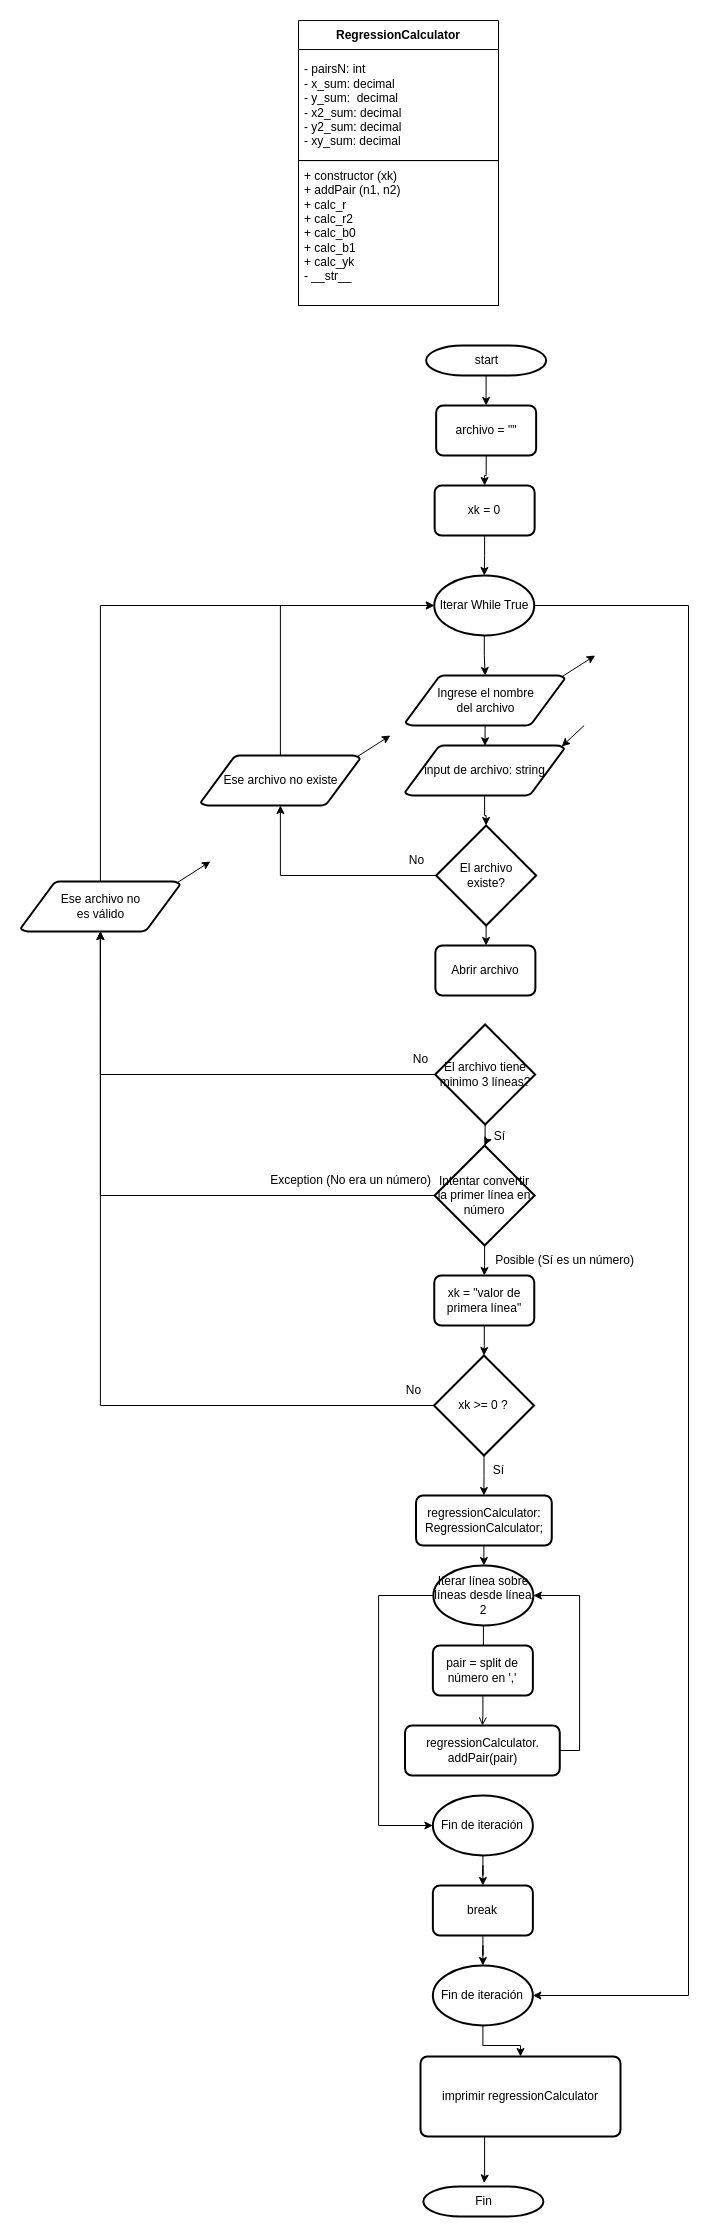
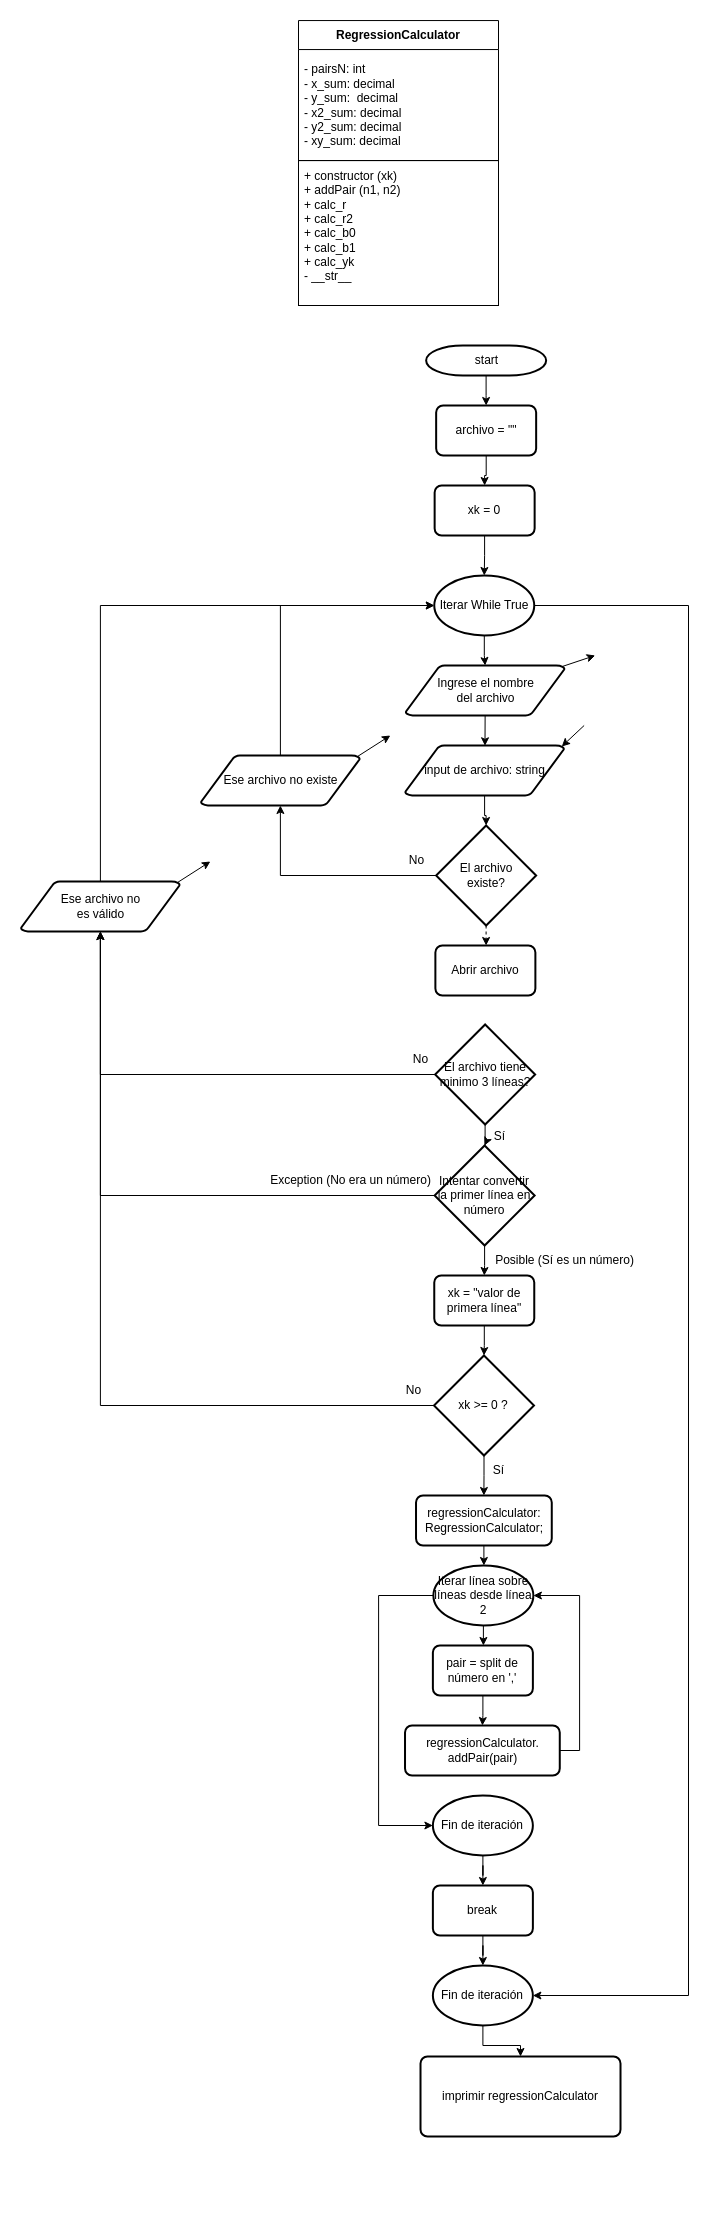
  <mxCell id="0" />
  <mxCell id="1" parent="0" />
  <mxCell id="2" style="edgeStyle=orthogonalEdgeStyle;rounded=0;orthogonalLoop=1;jettySize=auto;html=1;entryX=0.5;entryY=0;entryDx=0;entryDy=0;" edge="1" parent="1" source="3" target="50"><mxGeometry relative="1" as="geometry" /></mxCell>
  <mxCell id="3" value="start" style="shape=mxgraph.flowchart.terminator;strokeWidth=2;gradientColor=none;gradientDirection=north;fontStyle=0;html=1;" parent="1" vertex="1"><mxGeometry x="425.64" y="345" width="120" height="30" as="geometry" /></mxCell>
  <mxCell id="4" style="rounded=0;orthogonalLoop=1;jettySize=auto;html=1;exitX=0.985;exitY=0.02;exitDx=0;exitDy=0;exitPerimeter=0;" parent="1" source="5" edge="1"><mxGeometry relative="1" as="geometry"><mxPoint x="594.64" y="655" as="targetPoint" /></mxGeometry></mxCell>
- <mxCell id="5" value="Ingrese el nombre&lt;br&gt;del archivo" style="shape=mxgraph.flowchart.data;strokeWidth=2;gradientColor=none;gradientDirection=north;fontStyle=0;html=1;" parent="1" vertex="1"><mxGeometry x="405.14" y="675" width="159" height="50" as="geometry" /></mxCell>
+ <mxCell id="5" value="Ingrese el nombre&lt;br&gt;del archivo" style="shape=mxgraph.flowchart.data;strokeWidth=2;gradientColor=none;gradientDirection=north;fontStyle=0;html=1;" parent="1" vertex="1"><mxGeometry x="405.14" y="665" width="159" height="50" as="geometry" /></mxCell>
  <mxCell id="6" style="edgeStyle=orthogonalEdgeStyle;rounded=0;orthogonalLoop=1;jettySize=auto;html=1;exitX=0.5;exitY=1;exitDx=0;exitDy=0;exitPerimeter=0;entryX=0.595;entryY=0.006;entryDx=0;entryDy=0;entryPerimeter=0;" parent="1" source="5" edge="1"><mxGeometry relative="1" as="geometry"><mxPoint x="484.495" y="745.3" as="targetPoint" /></mxGeometry></mxCell>
  <mxCell id="7" style="edgeStyle=orthogonalEdgeStyle;rounded=0;orthogonalLoop=1;jettySize=auto;html=1;exitX=0;exitY=0.5;exitDx=0;exitDy=0;exitPerimeter=0;entryX=0.5;entryY=1;entryDx=0;entryDy=0;entryPerimeter=0;" parent="1" source="9" target="12" edge="1"><mxGeometry relative="1" as="geometry"><Array as="points"><mxPoint x="279.64" y="875" /></Array></mxGeometry></mxCell>
- <mxCell id="8" style="edgeStyle=orthogonalEdgeStyle;rounded=0;orthogonalLoop=1;jettySize=auto;html=1;entryX=0.5;entryY=0;entryDx=0;entryDy=0;" edge="1" parent="1" source="9" target="33"><mxGeometry relative="1" as="geometry" /></mxCell>
+ <mxCell id="8" style="edgeStyle=orthogonalEdgeStyle;rounded=0;orthogonalLoop=1;jettySize=auto;html=1;entryX=0.5;entryY=0;entryDx=0;entryDy=0;dashed=1;" edge="1" parent="1" source="9" target="33"><mxGeometry relative="1" as="geometry" /></mxCell>
  <mxCell id="9" value="El archivo&lt;br&gt;existe?" style="strokeWidth=2;html=1;shape=mxgraph.flowchart.decision;whiteSpace=wrap;" parent="1" vertex="1"><mxGeometry x="435.64" y="825" width="100" height="100" as="geometry" /></mxCell>
  <mxCell id="10" value="No" style="text;html=1;align=center;verticalAlign=middle;resizable=0;points=[];autosize=1;strokeColor=none;fillColor=none;" parent="1" vertex="1"><mxGeometry x="395.64" y="845" width="40" height="30" as="geometry" /></mxCell>
  <mxCell id="11" style="rounded=0;orthogonalLoop=1;jettySize=auto;html=1;exitX=0.985;exitY=0.02;exitDx=0;exitDy=0;exitPerimeter=0;" parent="1" source="12" edge="1"><mxGeometry relative="1" as="geometry"><mxPoint x="389.89" y="735" as="targetPoint" /></mxGeometry></mxCell>
  <mxCell id="12" value="Ese archivo no existe" style="shape=mxgraph.flowchart.data;strokeWidth=2;gradientColor=none;gradientDirection=north;fontStyle=0;html=1;" parent="1" vertex="1"><mxGeometry x="200.39" y="755" width="159" height="50" as="geometry" /></mxCell>
  <mxCell id="13" style="edgeStyle=orthogonalEdgeStyle;rounded=0;orthogonalLoop=1;jettySize=auto;html=1;entryX=0;entryY=0.5;entryDx=0;entryDy=0;entryPerimeter=0;" parent="1" source="12" target="57" edge="1"><mxGeometry relative="1" as="geometry"><Array as="points"><mxPoint x="280" y="605" /></Array></mxGeometry></mxCell>
- <mxCell id="14" style="edgeStyle=orthogonalEdgeStyle;rounded=0;orthogonalLoop=1;jettySize=auto;html=1;entryX=0.5;entryY=0;entryDx=0;entryDy=0;endArrow=none;" edge="1" parent="1" source="15" target="36"><mxGeometry relative="1" as="geometry" /></mxCell>
+ <mxCell id="14" style="edgeStyle=orthogonalEdgeStyle;rounded=0;orthogonalLoop=1;jettySize=auto;html=1;entryX=0.5;entryY=0;entryDx=0;entryDy=0;" edge="1" parent="1" source="15" target="36"><mxGeometry relative="1" as="geometry" /></mxCell>
  <mxCell id="15" value="Iterar línea sobre líneas desde línea 2" style="strokeWidth=2;html=1;shape=mxgraph.flowchart.start_1;whiteSpace=wrap;" parent="1" vertex="1"><mxGeometry x="432.88" y="1565" width="100" height="60" as="geometry" /></mxCell>
- <mxCell id="16" value="Fin" style="shape=mxgraph.flowchart.terminator;strokeWidth=2;gradientColor=none;gradientDirection=north;fontStyle=0;html=1;" parent="1" vertex="1"><mxGeometry x="422.87" y="2186" width="120" height="30" as="geometry" /></mxCell>
  <mxCell id="17" style="edgeStyle=orthogonalEdgeStyle;rounded=0;orthogonalLoop=1;jettySize=auto;html=1;entryX=0.5;entryY=0;entryDx=0;entryDy=0;" edge="1" parent="1" source="63" target="27"><mxGeometry relative="1" as="geometry"><mxPoint x="483.39" y="1972" as="targetPoint" /></mxGeometry></mxCell>
  <mxCell id="18" value="Fin de iteración" style="strokeWidth=2;html=1;shape=mxgraph.flowchart.start_1;whiteSpace=wrap;" parent="1" vertex="1"><mxGeometry x="432.38" y="1795" width="100" height="60" as="geometry" /></mxCell>
  <mxCell id="19" value="" style="group" parent="1" vertex="1" connectable="0"><mxGeometry x="298" y="25" width="200" height="360" as="geometry" /></mxCell>
  <mxCell id="20" value="+ constructor (xk)&lt;br&gt;+ addPair (n1, n2)&lt;br&gt;+ calc_r&lt;br&gt;+ calc_r2&lt;br&gt;&lt;div&gt;+ calc_b0&lt;/div&gt;&lt;div&gt;+ calc_b1&lt;/div&gt;&lt;div&gt;+ calc_yk&lt;/div&gt;&lt;div&gt;- __str__&lt;/div&gt;&lt;div&gt;&lt;br&gt;&lt;/div&gt;" style="text;html=1;strokeColor=default;fillColor=none;align=left;verticalAlign=middle;spacingLeft=4;spacingRight=4;overflow=hidden;rotatable=0;points=[[0,0.5],[1,0.5]];portConstraint=eastwest;whiteSpace=wrap;" parent="19" vertex="1"><mxGeometry y="135.06" width="200" height="144.94" as="geometry" /></mxCell>
  <mxCell id="21" value="RegressionCalculator" style="swimlane;fontStyle=1;align=center;verticalAlign=middle;childLayout=stackLayout;horizontal=1;startSize=29;horizontalStack=0;resizeParent=1;resizeParentMax=0;resizeLast=0;collapsible=0;marginBottom=0;html=1;whiteSpace=wrap;" parent="19" vertex="1"><mxGeometry y="-4.94" width="200" height="140" as="geometry" /></mxCell>
  <mxCell id="22" value="- pairsN: int&lt;br&gt;- x_sum: decimal&lt;br&gt;- y_sum:&amp;nbsp; decimal&lt;br&gt;- x2_sum: decimal&lt;br&gt;- y2_sum: decimal&lt;br&gt;- xy_sum: decimal" style="text;html=1;strokeColor=none;fillColor=none;align=left;verticalAlign=middle;spacingLeft=4;spacingRight=4;overflow=hidden;rotatable=0;points=[[0,0.5],[1,0.5]];portConstraint=eastwest;whiteSpace=wrap;" parent="21" vertex="1"><mxGeometry y="29" width="200" height="111" as="geometry" /></mxCell>
  <mxCell id="23" style="rounded=0;orthogonalLoop=1;jettySize=auto;html=1;exitX=0.985;exitY=0.02;exitDx=0;exitDy=0;exitPerimeter=0;endArrow=none;endFill=0;startArrow=classic;startFill=1;" parent="1" source="24" edge="1"><mxGeometry relative="1" as="geometry"><mxPoint x="583.64" y="725" as="targetPoint" /></mxGeometry></mxCell>
  <mxCell id="24" value="input de archivo: string" style="shape=mxgraph.flowchart.data;strokeWidth=2;gradientColor=none;gradientDirection=north;fontStyle=0;html=1;" parent="1" vertex="1"><mxGeometry x="404.64" y="745" width="159" height="50" as="geometry" /></mxCell>
  <mxCell id="25" style="edgeStyle=orthogonalEdgeStyle;rounded=0;orthogonalLoop=1;jettySize=auto;html=1;entryX=0.5;entryY=0;entryDx=0;entryDy=0;entryPerimeter=0;" parent="1" source="24" target="9" edge="1"><mxGeometry relative="1" as="geometry"><mxPoint x="484.9" y="825" as="targetPoint" /></mxGeometry></mxCell>
  <mxCell id="26" value="regressionCalculator: RegressionCalculator;" style="rounded=1;whiteSpace=wrap;html=1;absoluteArcSize=1;arcSize=14;strokeWidth=2;" parent="1" vertex="1"><mxGeometry x="415.52" y="1495" width="135.75" height="50" as="geometry" /></mxCell>
  <mxCell id="27" value="imprimir regressionCalculator" style="rounded=1;whiteSpace=wrap;html=1;absoluteArcSize=1;arcSize=14;strokeWidth=2;" parent="1" vertex="1"><mxGeometry x="420.01" y="2056" width="200" height="80" as="geometry" /></mxCell>
- <mxCell id="28" style="edgeStyle=orthogonalEdgeStyle;rounded=0;orthogonalLoop=1;jettySize=auto;html=1;entryX=0.506;entryY=-0.117;entryDx=0;entryDy=0;entryPerimeter=0;" parent="1" source="27" target="16" edge="1"><mxGeometry relative="1" as="geometry"><Array as="points"><mxPoint x="484.11" y="2176" /><mxPoint x="484.11" y="2176" /></Array></mxGeometry></mxCell>
  <mxCell id="29" value="xk &amp;gt;= 0 ?" style="strokeWidth=2;html=1;shape=mxgraph.flowchart.decision;whiteSpace=wrap;" vertex="1" parent="1"><mxGeometry x="433.49" y="1355" width="100" height="100" as="geometry" /></mxCell>
  <mxCell id="30" value="No" style="text;html=1;align=center;verticalAlign=middle;resizable=0;points=[];autosize=1;strokeColor=none;fillColor=none;" vertex="1" parent="1"><mxGeometry x="393.49" y="1375" width="40" height="30" as="geometry" /></mxCell>
  <mxCell id="31" value="Sí" style="text;html=1;align=center;verticalAlign=middle;resizable=0;points=[];autosize=1;strokeColor=none;fillColor=none;" vertex="1" parent="1"><mxGeometry x="483" y="1455" width="30" height="30" as="geometry" /></mxCell>
  <mxCell id="32" style="edgeStyle=orthogonalEdgeStyle;rounded=0;orthogonalLoop=1;jettySize=auto;html=1;entryX=0.5;entryY=1;entryDx=0;entryDy=0;entryPerimeter=0;" edge="1" parent="1" source="29" target="45"><mxGeometry relative="1" as="geometry"><mxPoint x="-342.5" y="931" as="targetPoint" /></mxGeometry></mxCell>
  <mxCell id="33" value="Abrir archivo" style="rounded=1;whiteSpace=wrap;html=1;absoluteArcSize=1;arcSize=14;strokeWidth=2;" vertex="1" parent="1"><mxGeometry x="434.88" y="945" width="100" height="50" as="geometry" /></mxCell>
  <mxCell id="34" style="edgeStyle=orthogonalEdgeStyle;rounded=0;orthogonalLoop=1;jettySize=auto;html=1;entryX=0.5;entryY=0;entryDx=0;entryDy=0;" edge="1" parent="1" source="29" target="26"><mxGeometry relative="1" as="geometry"><mxPoint x="483.24" y="1485" as="targetPoint" /></mxGeometry></mxCell>
- <mxCell id="35" style="edgeStyle=orthogonalEdgeStyle;rounded=0;orthogonalLoop=1;jettySize=auto;html=1;entryX=0.5;entryY=0;entryDx=0;entryDy=0;endArrow=open;" edge="1" parent="1" source="36" target="37"><mxGeometry relative="1" as="geometry"><mxPoint x="481.89" y="1715" as="targetPoint" /></mxGeometry></mxCell>
+ <mxCell id="35" style="edgeStyle=orthogonalEdgeStyle;rounded=0;orthogonalLoop=1;jettySize=auto;html=1;entryX=0.5;entryY=0;entryDx=0;entryDy=0;" edge="1" parent="1" source="36" target="37"><mxGeometry relative="1" as="geometry"><mxPoint x="481.89" y="1715" as="targetPoint" /></mxGeometry></mxCell>
  <mxCell id="36" value="pair = split de número en ','" style="rounded=1;whiteSpace=wrap;html=1;absoluteArcSize=1;arcSize=14;strokeWidth=2;" vertex="1" parent="1"><mxGeometry x="432.38" y="1645" width="100" height="50" as="geometry" /></mxCell>
  <mxCell id="37" value="regressionCalculator.&lt;br&gt;addPair(pair)" style="rounded=1;whiteSpace=wrap;html=1;absoluteArcSize=1;arcSize=14;strokeWidth=2;" vertex="1" parent="1"><mxGeometry x="404.52" y="1725" width="154.75" height="50" as="geometry" /></mxCell>
  <mxCell id="38" style="edgeStyle=orthogonalEdgeStyle;rounded=0;orthogonalLoop=1;jettySize=auto;html=1;entryX=1;entryY=0.5;entryDx=0;entryDy=0;entryPerimeter=0;" edge="1" parent="1" source="37" target="15"><mxGeometry relative="1" as="geometry"><Array as="points"><mxPoint x="579.14" y="1750" /><mxPoint x="579.14" y="1595" /></Array></mxGeometry></mxCell>
  <mxCell id="39" style="edgeStyle=orthogonalEdgeStyle;rounded=0;orthogonalLoop=1;jettySize=auto;html=1;entryX=0;entryY=0.5;entryDx=0;entryDy=0;entryPerimeter=0;" edge="1" parent="1" source="15" target="18"><mxGeometry relative="1" as="geometry"><Array as="points"><mxPoint x="378.14" y="1595" /><mxPoint x="378.14" y="1825" /></Array></mxGeometry></mxCell>
  <mxCell id="40" value="El archivo tiene minimo 3 líneas?" style="strokeWidth=2;html=1;shape=mxgraph.flowchart.decision;whiteSpace=wrap;" vertex="1" parent="1"><mxGeometry x="434.64" y="1024" width="100" height="100" as="geometry" /></mxCell>
  <mxCell id="41" style="edgeStyle=orthogonalEdgeStyle;rounded=0;orthogonalLoop=1;jettySize=auto;html=1;entryX=0.5;entryY=0;entryDx=0;entryDy=0;entryPerimeter=0;" edge="1" parent="1" source="40" target="52"><mxGeometry relative="1" as="geometry"><mxPoint x="484.88" y="1151" as="targetPoint" /></mxGeometry></mxCell>
  <mxCell id="42" value="Sí" style="text;html=1;align=center;verticalAlign=middle;resizable=0;points=[];autosize=1;strokeColor=none;fillColor=none;" vertex="1" parent="1"><mxGeometry x="484.39" y="1121" width="30" height="30" as="geometry" /></mxCell>
  <mxCell id="43" value="No" style="text;html=1;align=center;verticalAlign=middle;resizable=0;points=[];autosize=1;strokeColor=none;fillColor=none;" vertex="1" parent="1"><mxGeometry x="399.63" y="1044" width="40" height="30" as="geometry" /></mxCell>
  <mxCell id="44" style="rounded=0;orthogonalLoop=1;jettySize=auto;html=1;exitX=0.985;exitY=0.02;exitDx=0;exitDy=0;exitPerimeter=0;" edge="1" parent="1" source="45"><mxGeometry relative="1" as="geometry"><mxPoint x="209.89" y="861" as="targetPoint" /></mxGeometry></mxCell>
  <mxCell id="45" value="Ese archivo no&lt;br&gt;es válido" style="shape=mxgraph.flowchart.data;strokeWidth=2;gradientColor=none;gradientDirection=north;fontStyle=0;html=1;" vertex="1" parent="1"><mxGeometry x="20.39" y="881" width="159" height="50" as="geometry" /></mxCell>
  <mxCell id="46" style="edgeStyle=orthogonalEdgeStyle;rounded=0;orthogonalLoop=1;jettySize=auto;html=1;entryX=0.5;entryY=1;entryDx=0;entryDy=0;entryPerimeter=0;" edge="1" parent="1" source="40" target="45"><mxGeometry relative="1" as="geometry" /></mxCell>
  <mxCell id="47" style="edgeStyle=orthogonalEdgeStyle;rounded=0;orthogonalLoop=1;jettySize=auto;html=1;entryX=0;entryY=0.5;entryDx=0;entryDy=0;entryPerimeter=0;" edge="1" parent="1" source="45" target="57"><mxGeometry relative="1" as="geometry"><Array as="points"><mxPoint x="100" y="605" /></Array></mxGeometry></mxCell>
  <mxCell id="48" style="edgeStyle=orthogonalEdgeStyle;rounded=0;orthogonalLoop=1;jettySize=auto;html=1;entryX=0.5;entryY=0;entryDx=0;entryDy=0;entryPerimeter=0;" edge="1" parent="1" source="26" target="15"><mxGeometry relative="1" as="geometry" /></mxCell>
  <mxCell id="49" style="edgeStyle=orthogonalEdgeStyle;rounded=0;orthogonalLoop=1;jettySize=auto;html=1;entryX=0.5;entryY=0;entryDx=0;entryDy=0;" edge="1" parent="1" source="50" target="51"><mxGeometry relative="1" as="geometry" /></mxCell>
  <mxCell id="50" value="archivo = &quot;&quot;" style="rounded=1;whiteSpace=wrap;html=1;absoluteArcSize=1;arcSize=14;strokeWidth=2;" vertex="1" parent="1"><mxGeometry x="435.65" y="405" width="100" height="50" as="geometry" /></mxCell>
  <mxCell id="51" value="xk = 0" style="rounded=1;whiteSpace=wrap;html=1;absoluteArcSize=1;arcSize=14;strokeWidth=2;" vertex="1" parent="1"><mxGeometry x="434.14" y="485" width="100" height="50" as="geometry" /></mxCell>
  <mxCell id="52" value="Intentar convertir la primer línea en número" style="strokeWidth=2;html=1;shape=mxgraph.flowchart.decision;whiteSpace=wrap;" vertex="1" parent="1"><mxGeometry x="434.14" y="1145" width="100" height="100" as="geometry" /></mxCell>
  <mxCell id="53" style="edgeStyle=orthogonalEdgeStyle;rounded=0;orthogonalLoop=1;jettySize=auto;html=1;entryX=0.5;entryY=0;entryDx=0;entryDy=0;entryPerimeter=0;" edge="1" parent="1" source="61" target="29"><mxGeometry relative="1" as="geometry" /></mxCell>
  <mxCell id="54" value="Posible (Sí es un número)" style="text;html=1;align=center;verticalAlign=middle;resizable=0;points=[];autosize=1;strokeColor=none;fillColor=none;" vertex="1" parent="1"><mxGeometry x="484.39" y="1245" width="160" height="30" as="geometry" /></mxCell>
  <mxCell id="55" value="Exception (No era un número)" style="text;html=1;align=center;verticalAlign=middle;resizable=0;points=[];autosize=1;strokeColor=none;fillColor=none;" vertex="1" parent="1"><mxGeometry x="259.63" y="1165" width="180" height="30" as="geometry" /></mxCell>
  <mxCell id="56" style="edgeStyle=orthogonalEdgeStyle;rounded=0;orthogonalLoop=1;jettySize=auto;html=1;entryX=0.5;entryY=1;entryDx=0;entryDy=0;entryPerimeter=0;" edge="1" parent="1" source="52" target="45"><mxGeometry relative="1" as="geometry" /></mxCell>
  <mxCell id="57" value="Iterar While True" style="strokeWidth=2;html=1;shape=mxgraph.flowchart.start_1;whiteSpace=wrap;" vertex="1" parent="1"><mxGeometry x="433.76" y="575" width="100" height="60" as="geometry" /></mxCell>
  <mxCell id="58" style="edgeStyle=orthogonalEdgeStyle;rounded=0;orthogonalLoop=1;jettySize=auto;html=1;entryX=0.5;entryY=0;entryDx=0;entryDy=0;entryPerimeter=0;" edge="1" parent="1" source="51" target="57"><mxGeometry relative="1" as="geometry" /></mxCell>
  <mxCell id="59" style="edgeStyle=orthogonalEdgeStyle;rounded=0;orthogonalLoop=1;jettySize=auto;html=1;entryX=0.5;entryY=0;entryDx=0;entryDy=0;entryPerimeter=0;" edge="1" parent="1" source="57" target="5"><mxGeometry relative="1" as="geometry" /></mxCell>
  <mxCell id="60" value="" style="edgeStyle=orthogonalEdgeStyle;rounded=0;orthogonalLoop=1;jettySize=auto;html=1;entryX=0.5;entryY=0;entryDx=0;entryDy=0;entryPerimeter=0;" edge="1" parent="1" source="52" target="61"><mxGeometry relative="1" as="geometry"><mxPoint x="484" y="1245" as="sourcePoint" /><mxPoint x="483" y="1355" as="targetPoint" /></mxGeometry></mxCell>
  <mxCell id="61" value="xk = &quot;valor de primera línea&quot;" style="rounded=1;whiteSpace=wrap;html=1;absoluteArcSize=1;arcSize=14;strokeWidth=2;" vertex="1" parent="1"><mxGeometry x="433.76" y="1275" width="100" height="50" as="geometry" /></mxCell>
  <mxCell id="62" value="" style="edgeStyle=orthogonalEdgeStyle;rounded=0;orthogonalLoop=1;jettySize=auto;html=1;entryX=0.5;entryY=0;entryDx=0;entryDy=0;" edge="1" parent="1" source="66" target="63"><mxGeometry relative="1" as="geometry"><mxPoint x="482" y="1855" as="sourcePoint" /><mxPoint x="482" y="1975" as="targetPoint" /></mxGeometry></mxCell>
  <mxCell id="63" value="Fin de iteración" style="strokeWidth=2;html=1;shape=mxgraph.flowchart.start_1;whiteSpace=wrap;" vertex="1" parent="1"><mxGeometry x="432.38" y="1965" width="100" height="60" as="geometry" /></mxCell>
  <mxCell id="64" style="edgeStyle=orthogonalEdgeStyle;rounded=0;orthogonalLoop=1;jettySize=auto;html=1;entryX=1;entryY=0.5;entryDx=0;entryDy=0;entryPerimeter=0;" edge="1" parent="1" source="57" target="63"><mxGeometry relative="1" as="geometry"><Array as="points"><mxPoint x="688" y="605" /><mxPoint x="688" y="1995" /></Array></mxGeometry></mxCell>
  <mxCell id="65" value="" style="edgeStyle=orthogonalEdgeStyle;rounded=0;orthogonalLoop=1;jettySize=auto;html=1;entryX=0.5;entryY=0;entryDx=0;entryDy=0;" edge="1" parent="1" source="18" target="66"><mxGeometry relative="1" as="geometry"><mxPoint x="482" y="1855" as="sourcePoint" /><mxPoint x="482" y="1965" as="targetPoint" /></mxGeometry></mxCell>
  <mxCell id="66" value="break" style="rounded=1;whiteSpace=wrap;html=1;absoluteArcSize=1;arcSize=14;strokeWidth=2;" vertex="1" parent="1"><mxGeometry x="432.38" y="1885" width="100" height="50" as="geometry" /></mxCell>
